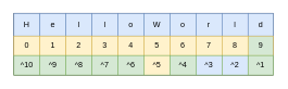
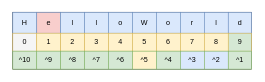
  <mxCell id="0" />
  <mxCell id="1" parent="0" />
  <mxCell id="2" value="" style="childLayout=tableLayout;recursiveResize=0;shadow=0;fillColor=none;" vertex="1" parent="1"><mxGeometry x="20" y="20" width="399" height="95" as="geometry" /></mxCell>
  <mxCell id="3" value="" style="shape=tableRow;horizontal=0;startSize=0;swimlaneHead=0;swimlaneBody=0;top=0;left=0;bottom=0;right=0;dropTarget=0;collapsible=0;recursiveResize=0;expand=0;fontStyle=0;fillColor=none;strokeColor=inherit;" vertex="1" parent="2"><mxGeometry width="399" height="35" as="geometry" /></mxCell>
  <mxCell id="4" value="H" style="connectable=0;recursiveResize=0;strokeColor=#6c8ebf;fillColor=#dae8fc;align=center;whiteSpace=wrap;html=1;" vertex="1" parent="3"><mxGeometry width="40" height="35" as="geometry"><mxRectangle width="40" height="35" as="alternateBounds" /></mxGeometry></mxCell>
- <mxCell id="5" value="e" style="connectable=0;recursiveResize=0;strokeColor=#6c8ebf;fillColor=#dae8fc;align=center;whiteSpace=wrap;html=1;" vertex="1" parent="3"><mxGeometry x="40" width="40" height="35" as="geometry"><mxRectangle width="40" height="35" as="alternateBounds" /></mxGeometry></mxCell>
+ <mxCell id="5" value="e" style="connectable=0;recursiveResize=0;strokeColor=#6c8ebf;fillColor=#f8cecc;align=center;whiteSpace=wrap;html=1;" vertex="1" parent="3"><mxGeometry x="40" width="40" height="35" as="geometry"><mxRectangle width="40" height="35" as="alternateBounds" /></mxGeometry></mxCell>
  <mxCell id="6" value="l" style="connectable=0;recursiveResize=0;strokeColor=#6c8ebf;fillColor=#dae8fc;align=center;whiteSpace=wrap;html=1;" vertex="1" parent="3"><mxGeometry x="80" width="40" height="35" as="geometry"><mxRectangle width="40" height="35" as="alternateBounds" /></mxGeometry></mxCell>
  <mxCell id="7" value="l" style="connectable=0;recursiveResize=0;strokeColor=#6c8ebf;fillColor=#dae8fc;align=center;whiteSpace=wrap;html=1;" vertex="1" parent="3"><mxGeometry x="120" width="40" height="35" as="geometry"><mxRectangle width="40" height="35" as="alternateBounds" /></mxGeometry></mxCell>
  <mxCell id="8" value="o" style="connectable=0;recursiveResize=0;strokeColor=#6c8ebf;fillColor=#dae8fc;align=center;whiteSpace=wrap;html=1;" vertex="1" parent="3"><mxGeometry x="160" width="40" height="35" as="geometry"><mxRectangle width="40" height="35" as="alternateBounds" /></mxGeometry></mxCell>
  <mxCell id="9" value="W" style="connectable=0;recursiveResize=0;strokeColor=#6c8ebf;fillColor=#dae8fc;align=center;whiteSpace=wrap;html=1;" vertex="1" parent="3"><mxGeometry x="200" width="40" height="35" as="geometry"><mxRectangle width="40" height="35" as="alternateBounds" /></mxGeometry></mxCell>
  <mxCell id="10" value="o" style="connectable=0;recursiveResize=0;strokeColor=#6c8ebf;fillColor=#dae8fc;align=center;whiteSpace=wrap;html=1;" vertex="1" parent="3"><mxGeometry x="240" width="40" height="35" as="geometry"><mxRectangle width="40" height="35" as="alternateBounds" /></mxGeometry></mxCell>
  <mxCell id="11" value="r" style="connectable=0;recursiveResize=0;strokeColor=#6c8ebf;fillColor=#dae8fc;align=center;whiteSpace=wrap;html=1;" vertex="1" parent="3"><mxGeometry x="280" width="40" height="35" as="geometry"><mxRectangle width="40" height="35" as="alternateBounds" /></mxGeometry></mxCell>
  <mxCell id="12" value="l" style="connectable=0;recursiveResize=0;strokeColor=#6c8ebf;fillColor=#dae8fc;align=center;whiteSpace=wrap;html=1;" vertex="1" parent="3"><mxGeometry x="320" width="40" height="35" as="geometry"><mxRectangle width="40" height="35" as="alternateBounds" /></mxGeometry></mxCell>
  <mxCell id="13" value="d" style="connectable=0;recursiveResize=0;strokeColor=#6c8ebf;fillColor=#dae8fc;align=center;whiteSpace=wrap;html=1;" vertex="1" parent="3"><mxGeometry x="360" width="39" height="35" as="geometry"><mxRectangle width="39" height="35" as="alternateBounds" /></mxGeometry></mxCell>
  <mxCell id="14" style="shape=tableRow;horizontal=0;startSize=0;swimlaneHead=0;swimlaneBody=0;top=0;left=0;bottom=0;right=0;dropTarget=0;collapsible=0;recursiveResize=0;expand=0;fontStyle=0;fillColor=none;strokeColor=inherit;" vertex="1" parent="2"><mxGeometry y="35" width="399" height="30" as="geometry" /></mxCell>
- <mxCell id="15" value="0" style="connectable=0;recursiveResize=0;strokeColor=#d6b656;fillColor=#fff2cc;align=center;whiteSpace=wrap;html=1;" vertex="1" parent="14"><mxGeometry width="40" height="30" as="geometry"><mxRectangle width="40" height="30" as="alternateBounds" /></mxGeometry></mxCell>
+ <mxCell id="15" value="0" style="connectable=0;recursiveResize=0;strokeColor=#d6b656;fillColor=#f5f5f5;align=center;whiteSpace=wrap;html=1;" vertex="1" parent="14"><mxGeometry width="40" height="30" as="geometry"><mxRectangle width="40" height="30" as="alternateBounds" /></mxGeometry></mxCell>
  <mxCell id="16" value="1" style="connectable=0;recursiveResize=0;strokeColor=#d6b656;fillColor=#fff2cc;align=center;whiteSpace=wrap;html=1;" vertex="1" parent="14"><mxGeometry x="40" width="40" height="30" as="geometry"><mxRectangle width="40" height="30" as="alternateBounds" /></mxGeometry></mxCell>
  <mxCell id="17" value="2" style="connectable=0;recursiveResize=0;strokeColor=#d6b656;fillColor=#fff2cc;align=center;whiteSpace=wrap;html=1;" vertex="1" parent="14"><mxGeometry x="80" width="40" height="30" as="geometry"><mxRectangle width="40" height="30" as="alternateBounds" /></mxGeometry></mxCell>
  <mxCell id="18" value="3" style="connectable=0;recursiveResize=0;strokeColor=#d6b656;fillColor=#fff2cc;align=center;whiteSpace=wrap;html=1;" vertex="1" parent="14"><mxGeometry x="120" width="40" height="30" as="geometry"><mxRectangle width="40" height="30" as="alternateBounds" /></mxGeometry></mxCell>
  <mxCell id="19" value="4" style="connectable=0;recursiveResize=0;strokeColor=#d6b656;fillColor=#fff2cc;align=center;whiteSpace=wrap;html=1;" vertex="1" parent="14"><mxGeometry x="160" width="40" height="30" as="geometry"><mxRectangle width="40" height="30" as="alternateBounds" /></mxGeometry></mxCell>
  <mxCell id="20" value="5" style="connectable=0;recursiveResize=0;strokeColor=#d6b656;fillColor=#fff2cc;align=center;whiteSpace=wrap;html=1;" vertex="1" parent="14"><mxGeometry x="200" width="40" height="30" as="geometry"><mxRectangle width="40" height="30" as="alternateBounds" /></mxGeometry></mxCell>
  <mxCell id="21" value="6" style="connectable=0;recursiveResize=0;strokeColor=#d6b656;fillColor=#fff2cc;align=center;whiteSpace=wrap;html=1;" vertex="1" parent="14"><mxGeometry x="240" width="40" height="30" as="geometry"><mxRectangle width="40" height="30" as="alternateBounds" /></mxGeometry></mxCell>
  <mxCell id="22" value="7" style="connectable=0;recursiveResize=0;strokeColor=#d6b656;fillColor=#fff2cc;align=center;whiteSpace=wrap;html=1;" vertex="1" parent="14"><mxGeometry x="280" width="40" height="30" as="geometry"><mxRectangle width="40" height="30" as="alternateBounds" /></mxGeometry></mxCell>
  <mxCell id="23" value="8" style="connectable=0;recursiveResize=0;strokeColor=#d6b656;fillColor=#fff2cc;align=center;whiteSpace=wrap;html=1;" vertex="1" parent="14"><mxGeometry x="320" width="40" height="30" as="geometry"><mxRectangle width="40" height="30" as="alternateBounds" /></mxGeometry></mxCell>
  <mxCell id="24" value="&lt;font style=&quot;font-size: 12px;&quot;&gt;9&lt;/font&gt;" style="connectable=0;recursiveResize=0;strokeColor=#d6b656;fillColor=#d5e8d4;align=center;whiteSpace=wrap;html=1;" vertex="1" parent="14"><mxGeometry x="360" width="39" height="30" as="geometry"><mxRectangle width="39" height="30" as="alternateBounds" /></mxGeometry></mxCell>
  <mxCell id="25" style="shape=tableRow;horizontal=0;startSize=0;swimlaneHead=0;swimlaneBody=0;top=0;left=0;bottom=0;right=0;dropTarget=0;collapsible=0;recursiveResize=0;expand=0;fontStyle=0;fillColor=none;strokeColor=inherit;" vertex="1" parent="2"><mxGeometry y="65" width="399" height="30" as="geometry" /></mxCell>
  <mxCell id="26" value="^10" style="connectable=0;recursiveResize=0;strokeColor=#82b366;fillColor=#d5e8d4;align=center;whiteSpace=wrap;html=1;" vertex="1" parent="25"><mxGeometry width="40" height="30" as="geometry"><mxRectangle width="40" height="30" as="alternateBounds" /></mxGeometry></mxCell>
  <mxCell id="27" value="^9" style="connectable=0;recursiveResize=0;strokeColor=#82b366;fillColor=#d5e8d4;align=center;whiteSpace=wrap;html=1;" vertex="1" parent="25"><mxGeometry x="40" width="40" height="30" as="geometry"><mxRectangle width="40" height="30" as="alternateBounds" /></mxGeometry></mxCell>
  <mxCell id="28" value="^8" style="connectable=0;recursiveResize=0;strokeColor=#82b366;fillColor=#d5e8d4;align=center;whiteSpace=wrap;html=1;" vertex="1" parent="25"><mxGeometry x="80" width="40" height="30" as="geometry"><mxRectangle width="40" height="30" as="alternateBounds" /></mxGeometry></mxCell>
  <mxCell id="29" value="^7" style="connectable=0;recursiveResize=0;strokeColor=#82b366;fillColor=#d5e8d4;align=center;whiteSpace=wrap;html=1;" vertex="1" parent="25"><mxGeometry x="120" width="40" height="30" as="geometry"><mxRectangle width="40" height="30" as="alternateBounds" /></mxGeometry></mxCell>
  <mxCell id="30" value="^6" style="connectable=0;recursiveResize=0;strokeColor=#82b366;fillColor=#d5e8d4;align=center;whiteSpace=wrap;html=1;" vertex="1" parent="25"><mxGeometry x="160" width="40" height="30" as="geometry"><mxRectangle width="40" height="30" as="alternateBounds" /></mxGeometry></mxCell>
  <mxCell id="31" value="^5" style="connectable=0;recursiveResize=0;strokeColor=#82b366;fillColor=#fff2cc;align=center;whiteSpace=wrap;html=1;" vertex="1" parent="25"><mxGeometry x="200" width="40" height="30" as="geometry"><mxRectangle width="40" height="30" as="alternateBounds" /></mxGeometry></mxCell>
  <mxCell id="32" value="^4" style="connectable=0;recursiveResize=0;strokeColor=#82b366;fillColor=#d5e8d4;align=center;whiteSpace=wrap;html=1;" vertex="1" parent="25"><mxGeometry x="240" width="40" height="30" as="geometry"><mxRectangle width="40" height="30" as="alternateBounds" /></mxGeometry></mxCell>
  <mxCell id="33" value="^3" style="connectable=0;recursiveResize=0;strokeColor=#82b366;fillColor=#dae8fc;align=center;whiteSpace=wrap;html=1;" vertex="1" parent="25"><mxGeometry x="280" width="40" height="30" as="geometry"><mxRectangle width="40" height="30" as="alternateBounds" /></mxGeometry></mxCell>
  <mxCell id="34" value="^2" style="connectable=0;recursiveResize=0;strokeColor=#82b366;fillColor=#dae8fc;align=center;whiteSpace=wrap;html=1;" vertex="1" parent="25"><mxGeometry x="320" width="40" height="30" as="geometry"><mxRectangle width="40" height="30" as="alternateBounds" /></mxGeometry></mxCell>
  <mxCell id="35" value="^1" style="connectable=0;recursiveResize=0;strokeColor=#82b366;fillColor=#d5e8d4;align=center;whiteSpace=wrap;html=1;" vertex="1" parent="25"><mxGeometry x="360" width="39" height="30" as="geometry"><mxRectangle width="39" height="30" as="alternateBounds" /></mxGeometry></mxCell>
